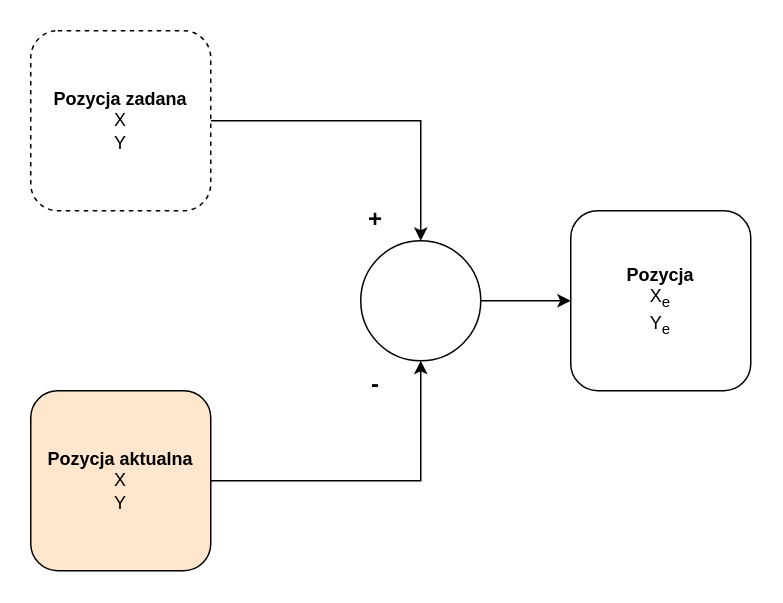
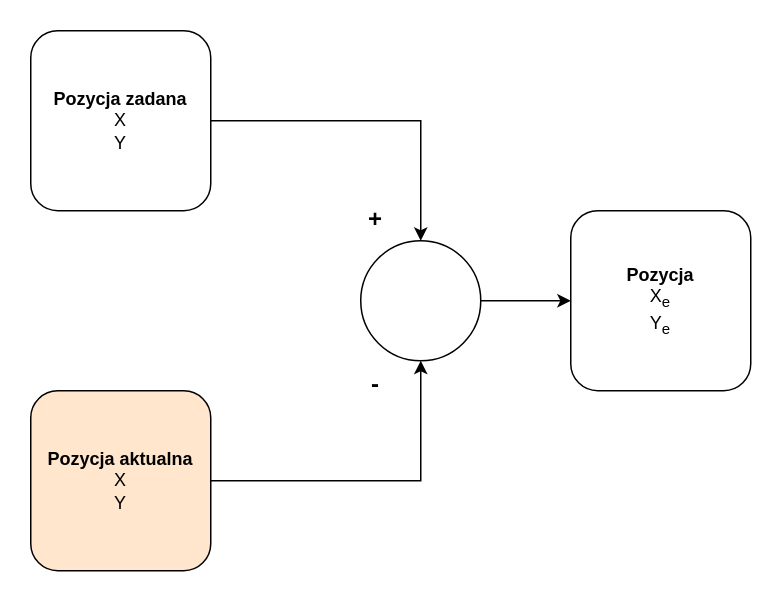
  <mxCell id="0" />
  <mxCell id="1" parent="0" />
  <mxCell id="2" style="edgeStyle=orthogonalEdgeStyle;rounded=0;orthogonalLoop=1;jettySize=auto;html=1;entryX=0.5;entryY=0;entryDx=0;entryDy=0;" edge="1" parent="1" source="3" target="7"><mxGeometry relative="1" as="geometry" /></mxCell>
- <mxCell id="3" value="&lt;b&gt;Pozycja zadana&lt;br&gt;&lt;/b&gt;X&lt;br&gt;Y" style="rounded=1;whiteSpace=wrap;html=1;dashed=1;" vertex="1" parent="1"><mxGeometry x="20" y="20" width="120" height="120" as="geometry" /></mxCell>
+ <mxCell id="3" value="&lt;b&gt;Pozycja zadana&lt;br&gt;&lt;/b&gt;X&lt;br&gt;Y" style="rounded=1;whiteSpace=wrap;html=1;" vertex="1" parent="1"><mxGeometry x="20" y="20" width="120" height="120" as="geometry" /></mxCell>
  <mxCell id="4" style="edgeStyle=orthogonalEdgeStyle;rounded=0;orthogonalLoop=1;jettySize=auto;html=1;entryX=0.5;entryY=1;entryDx=0;entryDy=0;" edge="1" parent="1" source="5" target="7"><mxGeometry relative="1" as="geometry" /></mxCell>
  <mxCell id="5" value="&lt;b&gt;Pozycja aktualna&lt;br&gt;&lt;/b&gt;X&lt;br&gt;Y" style="rounded=1;whiteSpace=wrap;html=1;fillColor=#ffe6cc;" vertex="1" parent="1"><mxGeometry x="20" y="260" width="120" height="120" as="geometry" /></mxCell>
  <mxCell id="6" value="" style="edgeStyle=orthogonalEdgeStyle;rounded=0;orthogonalLoop=1;jettySize=auto;html=1;fontSize=16;" edge="1" parent="1" source="7" target="10"><mxGeometry relative="1" as="geometry" /></mxCell>
  <mxCell id="7" value="" style="ellipse;whiteSpace=wrap;html=1;aspect=fixed;" vertex="1" parent="1"><mxGeometry x="240" y="160" width="80" height="80" as="geometry" /></mxCell>
  <mxCell id="8" value="&lt;b&gt;&lt;font style=&quot;font-size: 16px&quot;&gt;-&lt;/font&gt;&lt;/b&gt;" style="text;html=1;strokeColor=none;fillColor=none;align=center;verticalAlign=middle;whiteSpace=wrap;rounded=0;" vertex="1" parent="1"><mxGeometry x="220" y="240" width="60" height="30" as="geometry" /></mxCell>
  <mxCell id="9" value="&lt;b&gt;&lt;font style=&quot;font-size: 16px&quot;&gt;+&lt;/font&gt;&lt;/b&gt;" style="text;html=1;strokeColor=none;fillColor=none;align=center;verticalAlign=middle;whiteSpace=wrap;rounded=0;" vertex="1" parent="1"><mxGeometry x="220" y="130" width="60" height="30" as="geometry" /></mxCell>
  <mxCell id="10" value="&lt;b&gt;Pozycja&lt;/b&gt;&lt;br&gt;X&lt;sub&gt;e&lt;br&gt;&lt;/sub&gt;Y&lt;sub&gt;e&lt;/sub&gt;" style="rounded=1;whiteSpace=wrap;html=1;" vertex="1" parent="1"><mxGeometry x="380" y="140" width="120" height="120" as="geometry" /></mxCell>
